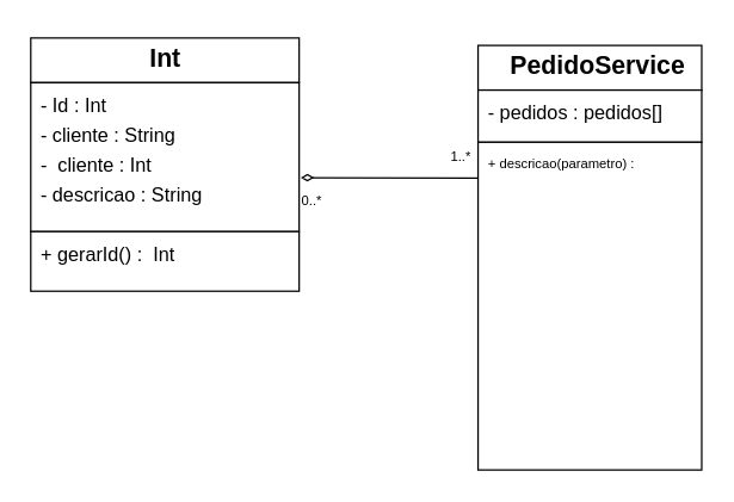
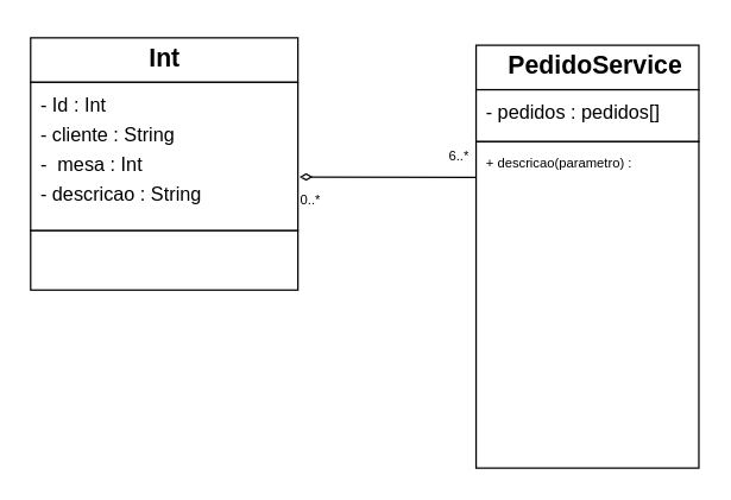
  <mxCell id="0" />
  <mxCell id="1" parent="0" />
  <mxCell id="2" value="" style="rounded=0;whiteSpace=wrap;html=1;" vertex="1" parent="1"><mxGeometry x="20" y="25" width="180" height="30" as="geometry" /></mxCell>
  <mxCell id="3" value="" style="rounded=0;whiteSpace=wrap;html=1;" vertex="1" parent="1"><mxGeometry x="20" y="55" width="180" height="100" as="geometry" /></mxCell>
  <mxCell id="4" value="" style="rounded=0;whiteSpace=wrap;html=1;" vertex="1" parent="1"><mxGeometry x="20" y="155" width="180" height="40" as="geometry" /></mxCell>
  <mxCell id="5" value="Int" style="text;strokeColor=none;fillColor=none;html=1;fontSize=17;fontStyle=1;verticalAlign=middle;align=center;spacing=0;" vertex="1" parent="1"><mxGeometry x="100" y="20" width="20" height="40" as="geometry" /></mxCell>
  <mxCell id="6" style="edgeStyle=none;html=1;fontSize=17;endArrow=diamondThin;endFill=0;entryX=1.006;entryY=0.638;entryDx=0;entryDy=0;entryPerimeter=0;" edge="1" parent="1" target="3"><mxGeometry relative="1" as="geometry"><mxPoint x="320" y="119" as="sourcePoint" /><mxPoint x="170" y="125" as="targetPoint" /></mxGeometry></mxCell>
  <mxCell id="7" value="- cliente : String" style="text;html=1;strokeColor=none;fillColor=none;align=left;verticalAlign=middle;whiteSpace=wrap;rounded=0;fontSize=13;" vertex="1" parent="1"><mxGeometry x="25" y="75" width="140" height="30" as="geometry" /></mxCell>
- <mxCell id="8" value="-&amp;nbsp; cliente : Int" style="text;html=1;strokeColor=none;fillColor=none;align=left;verticalAlign=middle;whiteSpace=wrap;rounded=0;fontSize=13;" vertex="1" parent="1"><mxGeometry x="25" y="95" width="140" height="30" as="geometry" /></mxCell>
+ <mxCell id="8" value="-&amp;nbsp; mesa : Int" style="text;html=1;strokeColor=none;fillColor=none;align=left;verticalAlign=middle;whiteSpace=wrap;rounded=0;fontSize=13;" vertex="1" parent="1"><mxGeometry x="25" y="95" width="140" height="30" as="geometry" /></mxCell>
  <mxCell id="9" value="- Id : Int" style="text;html=1;strokeColor=none;fillColor=none;align=left;verticalAlign=middle;whiteSpace=wrap;rounded=0;fontSize=13;" vertex="1" parent="1"><mxGeometry x="25" y="55" width="140" height="30" as="geometry" /></mxCell>
  <mxCell id="10" value="- descricao : String" style="text;html=1;strokeColor=none;fillColor=none;align=left;verticalAlign=middle;whiteSpace=wrap;rounded=0;fontSize=13;" vertex="1" parent="1"><mxGeometry x="25" y="115" width="140" height="30" as="geometry" /></mxCell>
- <mxCell id="11" value="+ gerarId() :&amp;nbsp; Int" style="text;html=1;strokeColor=none;fillColor=none;align=left;verticalAlign=middle;whiteSpace=wrap;rounded=0;fontSize=13;" vertex="1" parent="1"><mxGeometry x="25" y="155" width="140" height="30" as="geometry" /></mxCell>
  <mxCell id="12" value="" style="rounded=0;whiteSpace=wrap;html=1;" vertex="1" parent="1"><mxGeometry x="320" y="30" width="150" height="30" as="geometry" /></mxCell>
  <mxCell id="13" value="" style="rounded=0;whiteSpace=wrap;html=1;" vertex="1" parent="1"><mxGeometry x="320" y="60" width="150" height="35" as="geometry" /></mxCell>
  <mxCell id="14" value="" style="rounded=0;whiteSpace=wrap;html=1;" vertex="1" parent="1"><mxGeometry x="320" y="95" width="150" height="220" as="geometry" /></mxCell>
  <mxCell id="15" value="PedidoService" style="text;strokeColor=none;fillColor=none;html=1;fontSize=17;fontStyle=1;verticalAlign=middle;align=center;spacing=0;" vertex="1" parent="1"><mxGeometry x="390" y="25" width="20" height="40" as="geometry" /></mxCell>
  <mxCell id="16" value="- pedidos : pedidos[]" style="text;html=1;strokeColor=none;fillColor=none;align=left;verticalAlign=middle;whiteSpace=wrap;rounded=0;fontSize=13;" vertex="1" parent="1"><mxGeometry x="325" y="60" width="140" height="30" as="geometry" /></mxCell>
  <mxCell id="17" value="+ descricao(parametro) :&amp;nbsp;" style="text;html=1;strokeColor=none;fillColor=none;align=left;verticalAlign=middle;whiteSpace=wrap;rounded=0;fontSize=9;" vertex="1" parent="1"><mxGeometry x="325" y="95" width="140" height="30" as="geometry" /></mxCell>
  <mxCell id="18" value="&lt;font style=&quot;font-size: 9px;&quot;&gt;0..*&lt;/font&gt;" style="text;html=1;strokeColor=none;fillColor=none;align=left;verticalAlign=middle;whiteSpace=wrap;rounded=0;fontSize=9;strokeWidth=4;perimeterSpacing=2;" vertex="1" parent="1"><mxGeometry x="200" y="125" width="140" height="20" as="geometry" /></mxCell>
- <mxCell id="19" value="&lt;font style=&quot;font-size: 9px;&quot;&gt;1..*&lt;/font&gt;" style="text;html=1;strokeColor=none;fillColor=none;align=left;verticalAlign=middle;whiteSpace=wrap;rounded=0;fontSize=9;strokeWidth=4;perimeterSpacing=2;" vertex="1" parent="1"><mxGeometry x="300" y="95" width="140" height="20" as="geometry" /></mxCell>
+ <mxCell id="19" value="&lt;font style=&quot;font-size: 9px;&quot;&gt;6..*&lt;/font&gt;" style="text;html=1;strokeColor=none;fillColor=none;align=left;verticalAlign=middle;whiteSpace=wrap;rounded=0;fontSize=9;strokeWidth=4;perimeterSpacing=2;" vertex="1" parent="1"><mxGeometry x="300" y="95" width="140" height="20" as="geometry" /></mxCell>
